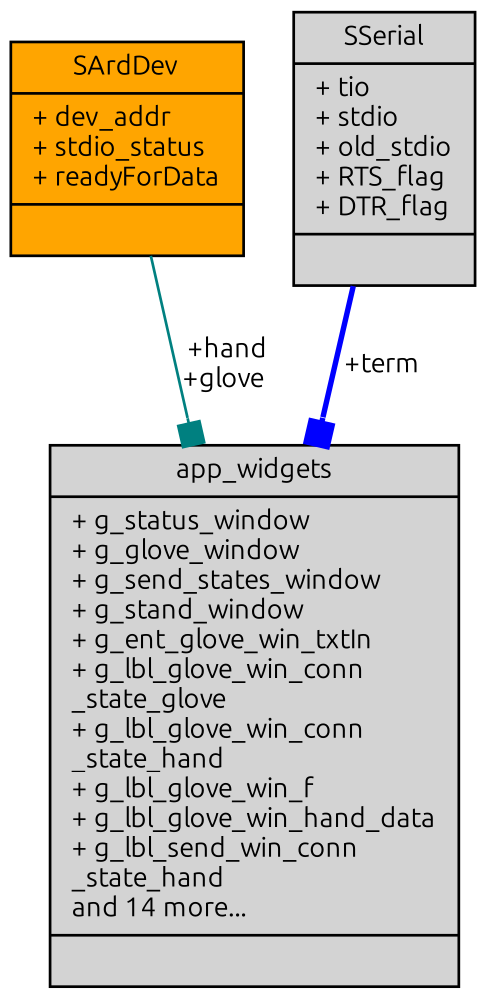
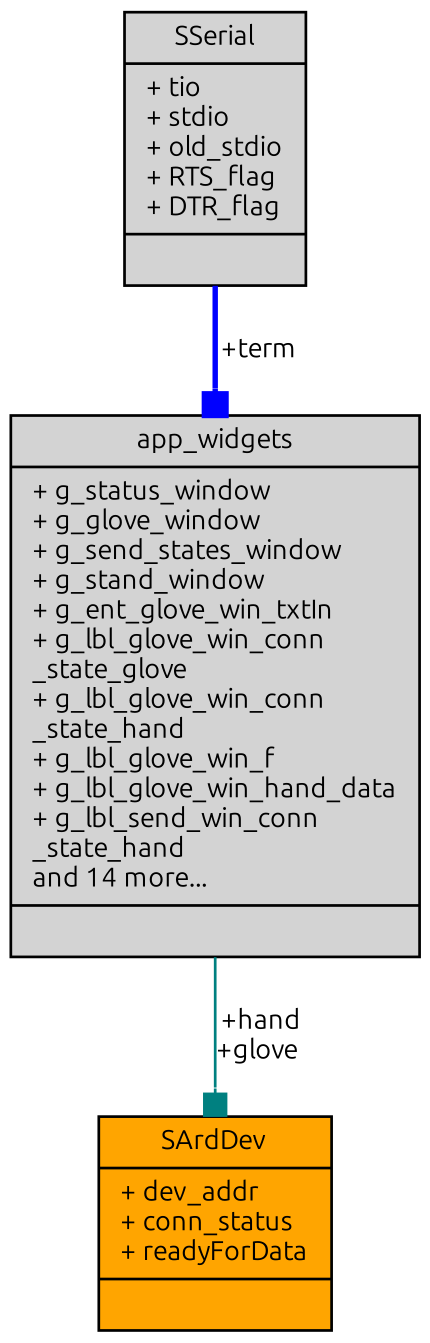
  digraph {
    fontname=Ubuntu
    node [color=black fillcolor=lightgrey fontname=Ubuntu fontsize=10 shape=record style=filled]
    edge [arrowhead=box fontname=Ubuntu fontsize=10 labelfontname=Helvetica labelfontsize=10]
    n1 [fontcolor=black height=0.2 label="{app_widgets\n|+ g_status_window\l+ g_glove_window\l+ g_send_states_window\l+ g_stand_window\l+ g_ent_glove_win_txtIn\l+ g_lbl_glove_win_conn\l_state_glove\l+ g_lbl_glove_win_conn\l_state_hand\l+ g_lbl_glove_win_f\l+ g_lbl_glove_win_hand_data\l+ g_lbl_send_win_conn\l_state_hand\land 14 more...\l|}" width=0.4]
-   n2 [fillcolor=orange height=0.2 label="{SArdDev\n|+ dev_addr\l+ stdio_status\l+ readyForData\l|}" width=0.4]
+   n2 [fillcolor=orange height=0.2 label="{SArdDev\n|+ dev_addr\l+ conn_status\l+ readyForData\l|}" width=0.4]
    n3 [height=0.2 label="{SSerial\n|+ tio\l+ stdio\l+ old_stdio\l+ RTS_flag\l+ DTR_flag\l|}" width=0.4]
-   n2 -> n1 [color=teal label=" +hand\n+glove" style=solid]
+   n1 -> n2 [color=teal label=" +hand\n+glove" style=solid]
    n3 -> n1 [color=blue label=" +term" style=bold]
  }
